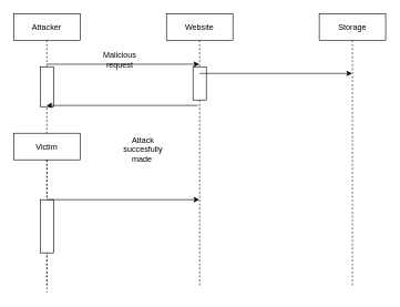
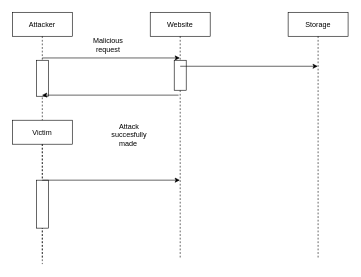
  <mxCell id="0" />
  <mxCell id="1" parent="0" />
  <mxCell id="2" value="Attacker" style="shape=umlLifeline;perimeter=lifelinePerimeter;container=1;collapsible=0;recursiveResize=0;rounded=0;shadow=0;strokeWidth=1;" vertex="1" parent="1"><mxGeometry x="20" y="20" width="100" height="410" as="geometry" /></mxCell>
  <mxCell id="3" value="" style="rounded=0;whiteSpace=wrap;html=1;" vertex="1" parent="2"><mxGeometry x="40" y="80" width="20" height="60" as="geometry" /></mxCell>
  <mxCell id="4" value="" style="endArrow=classic;html=1;exitX=0.5;exitY=0.448;exitDx=0;exitDy=0;exitPerimeter=0;" edge="1" parent="1"><mxGeometry width="50" height="50" relative="1" as="geometry"><mxPoint x="70" y="96.16" as="sourcePoint" /><mxPoint x="299.5" y="96.16" as="targetPoint" /></mxGeometry></mxCell>
- <mxCell id="5" value="Malicious request" style="text;html=1;strokeColor=none;fillColor=none;align=center;verticalAlign=middle;whiteSpace=wrap;rounded=0;" vertex="1" parent="1"><mxGeometry x="160" y="75" width="40" height="30" as="geometry" /></mxCell>
+ <mxCell id="5" value="Malicious request" style="text;html=1;strokeColor=none;fillColor=none;align=center;verticalAlign=middle;whiteSpace=wrap;rounded=0;" vertex="1" parent="1"><mxGeometry x="160" y="60" width="40" height="30" as="geometry" /></mxCell>
  <mxCell id="6" value="Website" style="shape=umlLifeline;perimeter=lifelinePerimeter;container=1;collapsible=0;recursiveResize=0;rounded=0;shadow=0;strokeWidth=1;" vertex="1" parent="1"><mxGeometry x="250" y="20" width="100" height="410" as="geometry" /></mxCell>
  <mxCell id="7" value="" style="rounded=0;whiteSpace=wrap;html=1;" vertex="1" parent="6"><mxGeometry x="40" y="80" width="20" height="50" as="geometry" /></mxCell>
  <mxCell id="8" value="Storage" style="shape=umlLifeline;perimeter=lifelinePerimeter;container=1;collapsible=0;recursiveResize=0;rounded=0;shadow=0;strokeWidth=1;" vertex="1" parent="1"><mxGeometry x="480" y="20" width="100" height="410" as="geometry" /></mxCell>
  <mxCell id="9" value="" style="endArrow=classic;html=1;exitX=0.5;exitY=0.448;exitDx=0;exitDy=0;exitPerimeter=0;" edge="1" parent="1"><mxGeometry width="50" height="50" relative="1" as="geometry"><mxPoint x="300" y="110" as="sourcePoint" /><mxPoint x="529.5" y="110" as="targetPoint" /></mxGeometry></mxCell>
  <mxCell id="10" value="" style="endArrow=classic;html=1;exitX=0.473;exitY=0.337;exitDx=0;exitDy=0;exitPerimeter=0;" edge="1" parent="1"><mxGeometry width="50" height="50" relative="1" as="geometry"><mxPoint x="297.3" y="158.17" as="sourcePoint" /><mxPoint x="69.5" y="158.17" as="targetPoint" /></mxGeometry></mxCell>
  <mxCell id="11" value="Attack succesfully made&amp;nbsp;" style="text;html=1;strokeColor=none;fillColor=none;align=center;verticalAlign=middle;whiteSpace=wrap;rounded=0;" vertex="1" parent="1"><mxGeometry x="195" y="210" width="40" height="30" as="geometry" /></mxCell>
  <mxCell id="12" value="Victim" style="shape=umlLifeline;perimeter=lifelinePerimeter;container=1;collapsible=0;recursiveResize=0;rounded=0;shadow=0;strokeWidth=1;" vertex="1" parent="1"><mxGeometry x="20" y="200" width="100" height="240" as="geometry" /></mxCell>
  <mxCell id="13" value="" style="rounded=0;whiteSpace=wrap;html=1;" vertex="1" parent="12"><mxGeometry x="40" y="100" width="20" height="80" as="geometry" /></mxCell>
  <mxCell id="14" value="" style="endArrow=classic;html=1;exitX=0.5;exitY=0.448;exitDx=0;exitDy=0;exitPerimeter=0;" edge="1" parent="1"><mxGeometry width="50" height="50" relative="1" as="geometry"><mxPoint x="70" y="300" as="sourcePoint" /><mxPoint x="299.5" y="300" as="targetPoint" /></mxGeometry></mxCell>
